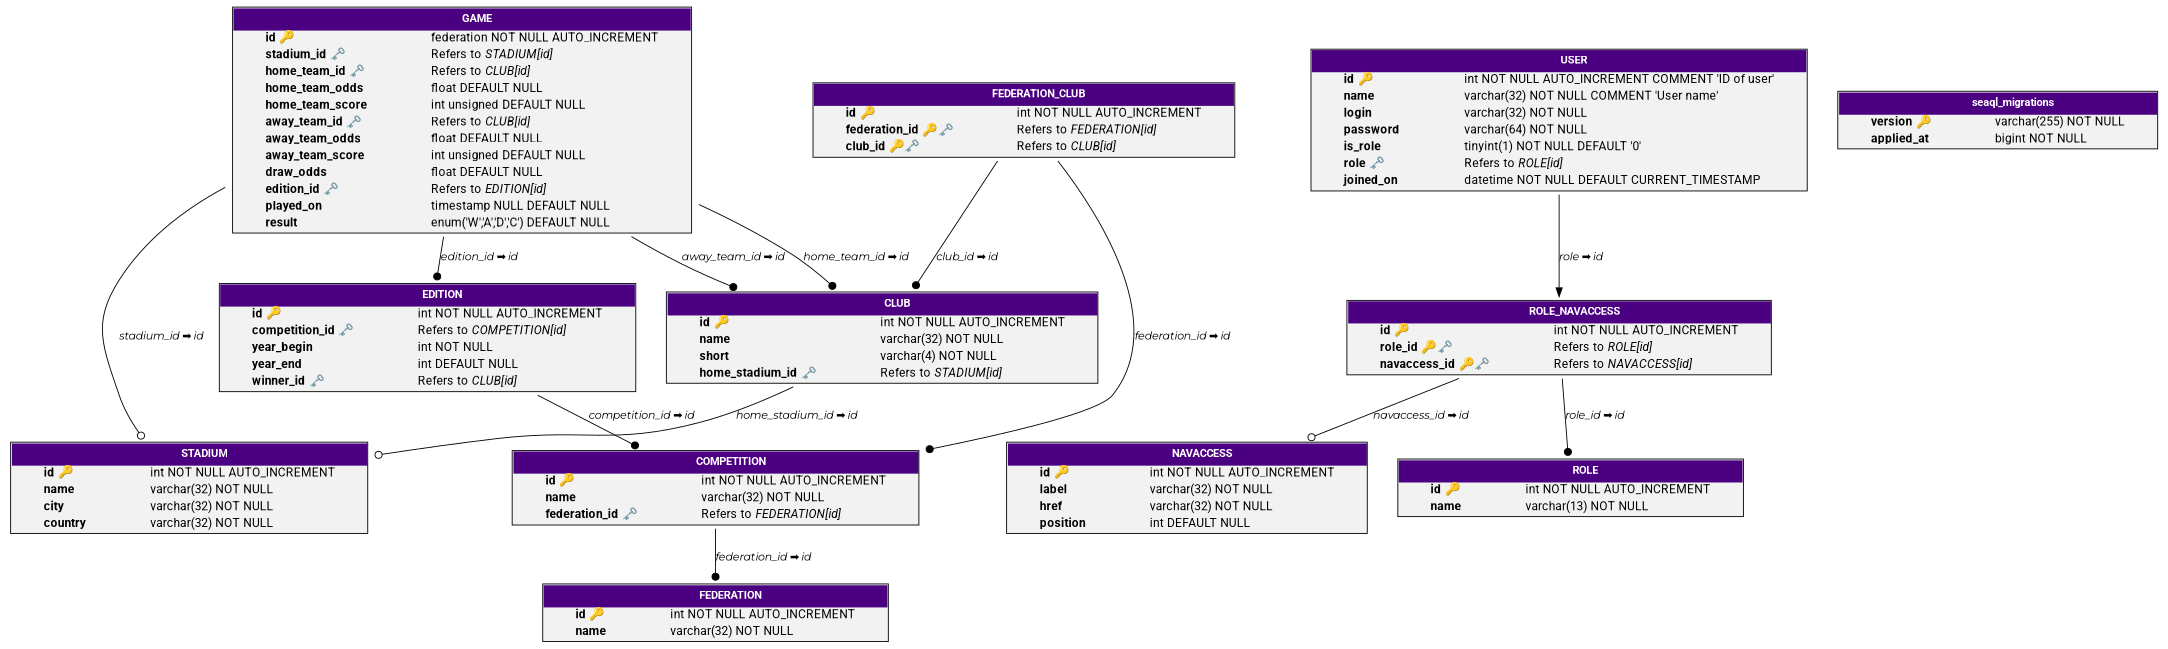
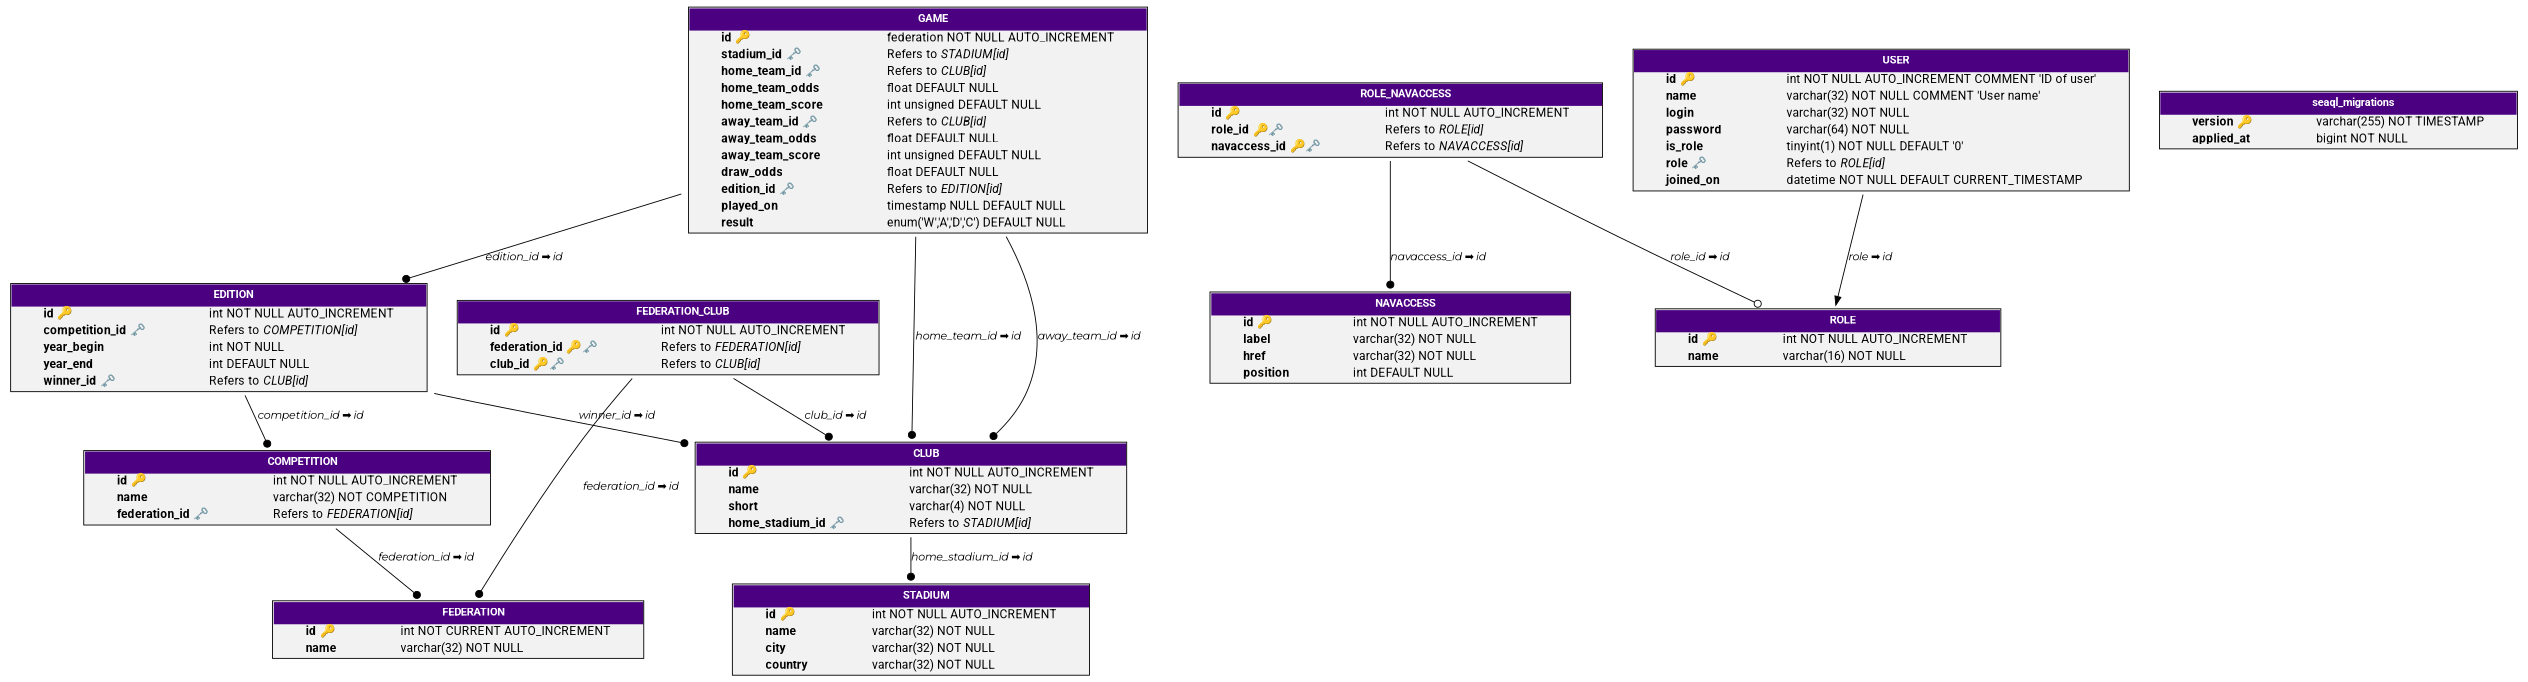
  digraph {
    fontname=Montserrat
    node [fontname=Montserrat shape=plaintext]
    edge [arrowhead=dot fontname=Montserrat fontsize=12.0]
    n1 [label=<         <TABLE BGCOLOR="grey95" BORDER="1" CELLBORDER="0" CELLSPACING="0">          <TR><TD COLSPAN="2" CELLPADDING="5" ALIGN="CENTER" BGCOLOR="indigo">         <FONT FACE="Roboto" COLOR="white" POINT-SIZE="12">         <B>CLUB</B>         </FONT></TD></TR>          <TR><TD ALIGN="LEFT" BORDER="0">         <FONT COLOR="black" FACE="Roboto"><B>id 🔑</B></FONT>         </TD><TD ALIGN="LEFT">         <FONT FACE="Roboto" COLOR="black">int NOT NULL AUTO_INCREMENT</FONT>         </TD></TR>          <TR><TD ALIGN="LEFT" BORDER="0">         <FONT COLOR="black" FACE="Roboto"><B>name</B></FONT>         </TD><TD ALIGN="LEFT">         <FONT COLOR="black" FACE="Roboto">varchar(32) NOT NULL</FONT>         </TD></TR>          <TR><TD ALIGN="LEFT" BORDER="0">         <FONT COLOR="black" FACE="Roboto"><B>short</B></FONT>         </TD><TD ALIGN="LEFT">         <FONT COLOR="black" FACE="Roboto">varchar(4) NOT NULL</FONT>         </TD></TR>          <TR><TD ALIGN="LEFT" BORDER="0">         <FONT COLOR="black" FACE="Roboto"><B>home_stadium_id 🗝️</B></FONT>         </TD><TD ALIGN="LEFT">         <FONT FACE="Roboto" COLOR="black">Refers to <I>STADIUM[id]</I></FONT>         </TD></TR>  	</TABLE> >]
    n2 [label=<         <TABLE BGCOLOR="grey95" BORDER="1" CELLBORDER="0" CELLSPACING="0">          <TR><TD COLSPAN="2" CELLPADDING="5" ALIGN="CENTER" BGCOLOR="indigo">         <FONT FACE="Roboto" COLOR="white" POINT-SIZE="12">         <B>STADIUM</B>         </FONT></TD></TR>          <TR><TD ALIGN="LEFT" BORDER="0">         <FONT COLOR="black" FACE="Roboto"><B>id 🔑</B></FONT>         </TD><TD ALIGN="LEFT">         <FONT FACE="Roboto" COLOR="black">int NOT NULL AUTO_INCREMENT</FONT>         </TD></TR>          <TR><TD ALIGN="LEFT" BORDER="0">         <FONT COLOR="black" FACE="Roboto"><B>name</B></FONT>         </TD><TD ALIGN="LEFT">         <FONT COLOR="black" FACE="Roboto">varchar(32) NOT NULL</FONT>         </TD></TR>          <TR><TD ALIGN="LEFT" BORDER="0">         <FONT COLOR="black" FACE="Roboto"><B>city</B></FONT>         </TD><TD ALIGN="LEFT">         <FONT COLOR="black" FACE="Roboto">varchar(32) NOT NULL</FONT>         </TD></TR>          <TR><TD ALIGN="LEFT" BORDER="0">         <FONT COLOR="black" FACE="Roboto"><B>country</B></FONT>         </TD><TD ALIGN="LEFT">         <FONT COLOR="black" FACE="Roboto">varchar(32) NOT NULL</FONT>         </TD></TR>  	</TABLE> >]
-   n3 [label=<         <TABLE BGCOLOR="grey95" BORDER="1" CELLBORDER="0" CELLSPACING="0">          <TR><TD COLSPAN="2" CELLPADDING="5" ALIGN="CENTER" BGCOLOR="indigo">         <FONT FACE="Roboto" COLOR="white" POINT-SIZE="12">         <B>COMPETITION</B>         </FONT></TD></TR>          <TR><TD ALIGN="LEFT" BORDER="0">         <FONT COLOR="black" FACE="Roboto"><B>id 🔑</B></FONT>         </TD><TD ALIGN="LEFT">         <FONT FACE="Roboto" COLOR="black">int NOT NULL AUTO_INCREMENT</FONT>         </TD></TR>          <TR><TD ALIGN="LEFT" BORDER="0">         <FONT COLOR="black" FACE="Roboto"><B>name</B></FONT>         </TD><TD ALIGN="LEFT">         <FONT COLOR="black" FACE="Roboto">varchar(32) NOT NULL</FONT>         </TD></TR>          <TR><TD ALIGN="LEFT" BORDER="0">         <FONT COLOR="black" FACE="Roboto"><B>federation_id 🗝️</B></FONT>         </TD><TD ALIGN="LEFT">         <FONT FACE="Roboto" COLOR="black">Refers to <I>FEDERATION[id]</I></FONT>         </TD></TR>  	</TABLE> >]
-   n4 [label=<         <TABLE BGCOLOR="grey95" BORDER="1" CELLBORDER="0" CELLSPACING="0">          <TR><TD COLSPAN="2" CELLPADDING="5" ALIGN="CENTER" BGCOLOR="indigo">         <FONT FACE="Roboto" COLOR="white" POINT-SIZE="12">         <B>FEDERATION</B>         </FONT></TD></TR>          <TR><TD ALIGN="LEFT" BORDER="0">         <FONT COLOR="black" FACE="Roboto"><B>id 🔑</B></FONT>         </TD><TD ALIGN="LEFT">         <FONT FACE="Roboto" COLOR="black">int NOT NULL AUTO_INCREMENT</FONT>         </TD></TR>          <TR><TD ALIGN="LEFT" BORDER="0">         <FONT COLOR="black" FACE="Roboto"><B>name</B></FONT>         </TD><TD ALIGN="LEFT">         <FONT COLOR="black" FACE="Roboto">varchar(32) NOT NULL</FONT>         </TD></TR>  	</TABLE> >]
+   n3 [label=<         <TABLE BGCOLOR="grey95" BORDER="1" CELLBORDER="0" CELLSPACING="0">          <TR><TD COLSPAN="2" CELLPADDING="5" ALIGN="CENTER" BGCOLOR="indigo">         <FONT FACE="Roboto" COLOR="white" POINT-SIZE="12">         <B>COMPETITION</B>         </FONT></TD></TR>          <TR><TD ALIGN="LEFT" BORDER="0">         <FONT COLOR="black" FACE="Roboto"><B>id 🔑</B></FONT>         </TD><TD ALIGN="LEFT">         <FONT FACE="Roboto" COLOR="black">int NOT NULL AUTO_INCREMENT</FONT>         </TD></TR>          <TR><TD ALIGN="LEFT" BORDER="0">         <FONT COLOR="black" FACE="Roboto"><B>name</B></FONT>         </TD><TD ALIGN="LEFT">         <FONT COLOR="black" FACE="Roboto">varchar(32) NOT COMPETITION</FONT>         </TD></TR>          <TR><TD ALIGN="LEFT" BORDER="0">         <FONT COLOR="black" FACE="Roboto"><B>federation_id 🗝️</B></FONT>         </TD><TD ALIGN="LEFT">         <FONT FACE="Roboto" COLOR="black">Refers to <I>FEDERATION[id]</I></FONT>         </TD></TR>  	</TABLE> >]
+   n4 [label=<         <TABLE BGCOLOR="grey95" BORDER="1" CELLBORDER="0" CELLSPACING="0">          <TR><TD COLSPAN="2" CELLPADDING="5" ALIGN="CENTER" BGCOLOR="indigo">         <FONT FACE="Roboto" COLOR="white" POINT-SIZE="12">         <B>FEDERATION</B>         </FONT></TD></TR>          <TR><TD ALIGN="LEFT" BORDER="0">         <FONT COLOR="black" FACE="Roboto"><B>id 🔑</B></FONT>         </TD><TD ALIGN="LEFT">         <FONT FACE="Roboto" COLOR="black">int NOT CURRENT AUTO_INCREMENT</FONT>         </TD></TR>          <TR><TD ALIGN="LEFT" BORDER="0">         <FONT COLOR="black" FACE="Roboto"><B>name</B></FONT>         </TD><TD ALIGN="LEFT">         <FONT COLOR="black" FACE="Roboto">varchar(32) NOT NULL</FONT>         </TD></TR>  	</TABLE> >]
    n5 [label=<         <TABLE BGCOLOR="grey95" BORDER="1" CELLBORDER="0" CELLSPACING="0">          <TR><TD COLSPAN="2" CELLPADDING="5" ALIGN="CENTER" BGCOLOR="indigo">         <FONT FACE="Roboto" COLOR="white" POINT-SIZE="12">         <B>EDITION</B>         </FONT></TD></TR>          <TR><TD ALIGN="LEFT" BORDER="0">         <FONT COLOR="black" FACE="Roboto"><B>id 🔑</B></FONT>         </TD><TD ALIGN="LEFT">         <FONT FACE="Roboto" COLOR="black">int NOT NULL AUTO_INCREMENT</FONT>         </TD></TR>          <TR><TD ALIGN="LEFT" BORDER="0">         <FONT COLOR="black" FACE="Roboto"><B>competition_id 🗝️</B></FONT>         </TD><TD ALIGN="LEFT">         <FONT FACE="Roboto" COLOR="black">Refers to <I>COMPETITION[id]</I></FONT>         </TD></TR>          <TR><TD ALIGN="LEFT" BORDER="0">         <FONT COLOR="black" FACE="Roboto"><B>year_begin</B></FONT>         </TD><TD ALIGN="LEFT">         <FONT COLOR="black" FACE="Roboto">int NOT NULL</FONT>         </TD></TR>          <TR><TD ALIGN="LEFT" BORDER="0">         <FONT COLOR="black" FACE="Roboto"><B>year_end</B></FONT>         </TD><TD ALIGN="LEFT">         <FONT COLOR="black" FACE="Roboto">int DEFAULT NULL</FONT>         </TD></TR>          <TR><TD ALIGN="LEFT" BORDER="0">         <FONT COLOR="black" FACE="Roboto"><B>winner_id 🗝️</B></FONT>         </TD><TD ALIGN="LEFT">         <FONT FACE="Roboto" COLOR="black">Refers to <I>CLUB[id]</I></FONT>         </TD></TR>  	</TABLE> >]
    n6 [label=<         <TABLE BGCOLOR="grey95" BORDER="1" CELLBORDER="0" CELLSPACING="0">          <TR><TD COLSPAN="2" CELLPADDING="5" ALIGN="CENTER" BGCOLOR="indigo">         <FONT FACE="Roboto" COLOR="white" POINT-SIZE="12">         <B>FEDERATION_CLUB</B>         </FONT></TD></TR>          <TR><TD ALIGN="LEFT" BORDER="0">         <FONT COLOR="black" FACE="Roboto"><B>id 🔑</B></FONT>         </TD><TD ALIGN="LEFT">         <FONT FACE="Roboto" COLOR="black">int NOT NULL AUTO_INCREMENT</FONT>         </TD></TR>          <TR><TD ALIGN="LEFT" BORDER="0">         <FONT COLOR="black" FACE="Roboto"><B>federation_id 🔑🗝️</B></FONT>         </TD><TD ALIGN="LEFT">         <FONT FACE="Roboto" COLOR="black">Refers to <I>FEDERATION[id]</I></FONT>         </TD></TR>          <TR><TD ALIGN="LEFT" BORDER="0">         <FONT COLOR="black" FACE="Roboto"><B>club_id 🔑🗝️</B></FONT>         </TD><TD ALIGN="LEFT">         <FONT FACE="Roboto" COLOR="black">Refers to <I>CLUB[id]</I></FONT>         </TD></TR>  	</TABLE> >]
    n7 [label=<         <TABLE BGCOLOR="grey95" BORDER="1" CELLBORDER="0" CELLSPACING="0">          <TR><TD COLSPAN="2" CELLPADDING="5" ALIGN="CENTER" BGCOLOR="indigo">         <FONT FACE="Roboto" COLOR="white" POINT-SIZE="12">         <B>GAME</B>         </FONT></TD></TR>          <TR><TD ALIGN="LEFT" BORDER="0">         <FONT COLOR="black" FACE="Roboto"><B>id 🔑</B></FONT>         </TD><TD ALIGN="LEFT">         <FONT FACE="Roboto" COLOR="black">federation NOT NULL AUTO_INCREMENT</FONT>         </TD></TR>          <TR><TD ALIGN="LEFT" BORDER="0">         <FONT COLOR="black" FACE="Roboto"><B>stadium_id 🗝️</B></FONT>         </TD><TD ALIGN="LEFT">         <FONT FACE="Roboto" COLOR="black">Refers to <I>STADIUM[id]</I></FONT>         </TD></TR>          <TR><TD ALIGN="LEFT" BORDER="0">         <FONT COLOR="black" FACE="Roboto"><B>home_team_id 🗝️</B></FONT>         </TD><TD ALIGN="LEFT">         <FONT FACE="Roboto" COLOR="black">Refers to <I>CLUB[id]</I></FONT>         </TD></TR>          <TR><TD ALIGN="LEFT" BORDER="0">         <FONT COLOR="black" FACE="Roboto"><B>home_team_odds</B></FONT>         </TD><TD ALIGN="LEFT">         <FONT COLOR="black" FACE="Roboto">float DEFAULT NULL</FONT>         </TD></TR>          <TR><TD ALIGN="LEFT" BORDER="0">         <FONT COLOR="black" FACE="Roboto"><B>home_team_score</B></FONT>         </TD><TD ALIGN="LEFT">         <FONT COLOR="black" FACE="Roboto">int unsigned DEFAULT NULL</FONT>         </TD></TR>          <TR><TD ALIGN="LEFT" BORDER="0">         <FONT COLOR="black" FACE="Roboto"><B>away_team_id 🗝️</B></FONT>         </TD><TD ALIGN="LEFT">         <FONT FACE="Roboto" COLOR="black">Refers to <I>CLUB[id]</I></FONT>         </TD></TR>          <TR><TD ALIGN="LEFT" BORDER="0">         <FONT COLOR="black" FACE="Roboto"><B>away_team_odds</B></FONT>         </TD><TD ALIGN="LEFT">         <FONT COLOR="black" FACE="Roboto">float DEFAULT NULL</FONT>         </TD></TR>          <TR><TD ALIGN="LEFT" BORDER="0">         <FONT COLOR="black" FACE="Roboto"><B>away_team_score</B></FONT>         </TD><TD ALIGN="LEFT">         <FONT COLOR="black" FACE="Roboto">int unsigned DEFAULT NULL</FONT>         </TD></TR>          <TR><TD ALIGN="LEFT" BORDER="0">         <FONT COLOR="black" FACE="Roboto"><B>draw_odds</B></FONT>         </TD><TD ALIGN="LEFT">         <FONT COLOR="black" FACE="Roboto">float DEFAULT NULL</FONT>         </TD></TR>          <TR><TD ALIGN="LEFT" BORDER="0">         <FONT COLOR="black" FACE="Roboto"><B>edition_id 🗝️</B></FONT>         </TD><TD ALIGN="LEFT">         <FONT FACE="Roboto" COLOR="black">Refers to <I>EDITION[id]</I></FONT>         </TD></TR>          <TR><TD ALIGN="LEFT" BORDER="0">         <FONT COLOR="black" FACE="Roboto"><B>played_on</B></FONT>         </TD><TD ALIGN="LEFT">         <FONT COLOR="black" FACE="Roboto">timestamp NULL DEFAULT NULL</FONT>         </TD></TR>          <TR><TD ALIGN="LEFT" BORDER="0">         <FONT COLOR="black" FACE="Roboto"><B>result</B></FONT>         </TD><TD ALIGN="LEFT">         <FONT COLOR="black" FACE="Roboto">enum('W','A','D','C') DEFAULT NULL</FONT>         </TD></TR>  	</TABLE> >]
    n8 [label=<         <TABLE BGCOLOR="grey95" BORDER="1" CELLBORDER="0" CELLSPACING="0">          <TR><TD COLSPAN="2" CELLPADDING="5" ALIGN="CENTER" BGCOLOR="indigo">         <FONT FACE="Roboto" COLOR="white" POINT-SIZE="12">         <B>NAVACCESS</B>         </FONT></TD></TR>          <TR><TD ALIGN="LEFT" BORDER="0">         <FONT COLOR="black" FACE="Roboto"><B>id 🔑</B></FONT>         </TD><TD ALIGN="LEFT">         <FONT FACE="Roboto" COLOR="black">int NOT NULL AUTO_INCREMENT</FONT>         </TD></TR>          <TR><TD ALIGN="LEFT" BORDER="0">         <FONT COLOR="black" FACE="Roboto"><B>label</B></FONT>         </TD><TD ALIGN="LEFT">         <FONT COLOR="black" FACE="Roboto">varchar(32) NOT NULL</FONT>         </TD></TR>          <TR><TD ALIGN="LEFT" BORDER="0">         <FONT COLOR="black" FACE="Roboto"><B>href</B></FONT>         </TD><TD ALIGN="LEFT">         <FONT COLOR="black" FACE="Roboto">varchar(32) NOT NULL</FONT>         </TD></TR>          <TR><TD ALIGN="LEFT" BORDER="0">         <FONT COLOR="black" FACE="Roboto"><B>position</B></FONT>         </TD><TD ALIGN="LEFT">         <FONT COLOR="black" FACE="Roboto">int DEFAULT NULL</FONT>         </TD></TR>  	</TABLE> >]
-   n9 [label=<         <TABLE BGCOLOR="grey95" BORDER="1" CELLBORDER="0" CELLSPACING="0">          <TR><TD COLSPAN="2" CELLPADDING="5" ALIGN="CENTER" BGCOLOR="indigo">         <FONT FACE="Roboto" COLOR="white" POINT-SIZE="12">         <B>ROLE</B>         </FONT></TD></TR>          <TR><TD ALIGN="LEFT" BORDER="0">         <FONT COLOR="black" FACE="Roboto"><B>id 🔑</B></FONT>         </TD><TD ALIGN="LEFT">         <FONT FACE="Roboto" COLOR="black">int NOT NULL AUTO_INCREMENT</FONT>         </TD></TR>          <TR><TD ALIGN="LEFT" BORDER="0">         <FONT COLOR="black" FACE="Roboto"><B>name</B></FONT>         </TD><TD ALIGN="LEFT">         <FONT COLOR="black" FACE="Roboto">varchar(13) NOT NULL</FONT>         </TD></TR>  	</TABLE> >]
+   n9 [label=<         <TABLE BGCOLOR="grey95" BORDER="1" CELLBORDER="0" CELLSPACING="0">          <TR><TD COLSPAN="2" CELLPADDING="5" ALIGN="CENTER" BGCOLOR="indigo">         <FONT FACE="Roboto" COLOR="white" POINT-SIZE="12">         <B>ROLE</B>         </FONT></TD></TR>          <TR><TD ALIGN="LEFT" BORDER="0">         <FONT COLOR="black" FACE="Roboto"><B>id 🔑</B></FONT>         </TD><TD ALIGN="LEFT">         <FONT FACE="Roboto" COLOR="black">int NOT NULL AUTO_INCREMENT</FONT>         </TD></TR>          <TR><TD ALIGN="LEFT" BORDER="0">         <FONT COLOR="black" FACE="Roboto"><B>name</B></FONT>         </TD><TD ALIGN="LEFT">         <FONT COLOR="black" FACE="Roboto">varchar(16) NOT NULL</FONT>         </TD></TR>  	</TABLE> >]
    n10 [label=<         <TABLE BGCOLOR="grey95" BORDER="1" CELLBORDER="0" CELLSPACING="0">          <TR><TD COLSPAN="2" CELLPADDING="5" ALIGN="CENTER" BGCOLOR="indigo">         <FONT FACE="Roboto" COLOR="white" POINT-SIZE="12">         <B>ROLE_NAVACCESS</B>         </FONT></TD></TR>          <TR><TD ALIGN="LEFT" BORDER="0">         <FONT COLOR="black" FACE="Roboto"><B>id 🔑</B></FONT>         </TD><TD ALIGN="LEFT">         <FONT FACE="Roboto" COLOR="black">int NOT NULL AUTO_INCREMENT</FONT>         </TD></TR>          <TR><TD ALIGN="LEFT" BORDER="0">         <FONT COLOR="black" FACE="Roboto"><B>role_id 🔑🗝️</B></FONT>         </TD><TD ALIGN="LEFT">         <FONT FACE="Roboto" COLOR="black">Refers to <I>ROLE[id]</I></FONT>         </TD></TR>          <TR><TD ALIGN="LEFT" BORDER="0">         <FONT COLOR="black" FACE="Roboto"><B>navaccess_id 🔑🗝️</B></FONT>         </TD><TD ALIGN="LEFT">         <FONT FACE="Roboto" COLOR="black">Refers to <I>NAVACCESS[id]</I></FONT>         </TD></TR>  	</TABLE> >]
    n11 [label=<         <TABLE BGCOLOR="grey95" BORDER="1" CELLBORDER="0" CELLSPACING="0">          <TR><TD COLSPAN="2" CELLPADDING="5" ALIGN="CENTER" BGCOLOR="indigo">         <FONT FACE="Roboto" COLOR="white" POINT-SIZE="12">         <B>USER</B>         </FONT></TD></TR>          <TR><TD ALIGN="LEFT" BORDER="0">         <FONT COLOR="black" FACE="Roboto"><B>id 🔑</B></FONT>         </TD><TD ALIGN="LEFT">         <FONT FACE="Roboto" COLOR="black">int NOT NULL AUTO_INCREMENT COMMENT 'ID of user'</FONT>         </TD></TR>          <TR><TD ALIGN="LEFT" BORDER="0">         <FONT COLOR="black" FACE="Roboto"><B>name</B></FONT>         </TD><TD ALIGN="LEFT">         <FONT COLOR="black" FACE="Roboto">varchar(32) NOT NULL COMMENT 'User name'</FONT>         </TD></TR>          <TR><TD ALIGN="LEFT" BORDER="0">         <FONT COLOR="black" FACE="Roboto"><B>login</B></FONT>         </TD><TD ALIGN="LEFT">         <FONT COLOR="black" FACE="Roboto">varchar(32) NOT NULL</FONT>         </TD></TR>          <TR><TD ALIGN="LEFT" BORDER="0">         <FONT COLOR="black" FACE="Roboto"><B>password</B></FONT>         </TD><TD ALIGN="LEFT">         <FONT COLOR="black" FACE="Roboto">varchar(64) NOT NULL</FONT>         </TD></TR>          <TR><TD ALIGN="LEFT" BORDER="0">         <FONT COLOR="black" FACE="Roboto"><B>is_role</B></FONT>         </TD><TD ALIGN="LEFT">         <FONT COLOR="black" FACE="Roboto">tinyint(1) NOT NULL DEFAULT '0'</FONT>         </TD></TR>          <TR><TD ALIGN="LEFT" BORDER="0">         <FONT COLOR="black" FACE="Roboto"><B>role 🗝️</B></FONT>         </TD><TD ALIGN="LEFT">         <FONT FACE="Roboto" COLOR="black">Refers to <I>ROLE[id]</I></FONT>         </TD></TR>          <TR><TD ALIGN="LEFT" BORDER="0">         <FONT COLOR="black" FACE="Roboto"><B>joined_on</B></FONT>         </TD><TD ALIGN="LEFT">         <FONT COLOR="black" FACE="Roboto">datetime NOT NULL DEFAULT CURRENT_TIMESTAMP</FONT>         </TD></TR>  	</TABLE> >]
-   n12 [label=<         <TABLE BGCOLOR="grey95" BORDER="1" CELLBORDER="0" CELLSPACING="0">          <TR><TD COLSPAN="2" CELLPADDING="5" ALIGN="CENTER" BGCOLOR="indigo">         <FONT FACE="Roboto" COLOR="white" POINT-SIZE="12">         <B>seaql_migrations</B>         </FONT></TD></TR>          <TR><TD ALIGN="LEFT" BORDER="0">         <FONT COLOR="black" FACE="Roboto"><B>version 🔑</B></FONT>         </TD><TD ALIGN="LEFT">         <FONT FACE="Roboto" COLOR="black">varchar(255) NOT NULL</FONT>         </TD></TR>          <TR><TD ALIGN="LEFT" BORDER="0">         <FONT COLOR="black" FACE="Roboto"><B>applied_at</B></FONT>         </TD><TD ALIGN="LEFT">         <FONT COLOR="black" FACE="Roboto">bigint NOT NULL</FONT>         </TD></TR>  	</TABLE> >]
-   n1 -> n2 [arrowhead=odot label=<<I>home_stadium_id ➡ id</I>>]
+   n12 [label=<         <TABLE BGCOLOR="grey95" BORDER="1" CELLBORDER="0" CELLSPACING="0">          <TR><TD COLSPAN="2" CELLPADDING="5" ALIGN="CENTER" BGCOLOR="indigo">         <FONT FACE="Roboto" COLOR="white" POINT-SIZE="12">         <B>seaql_migrations</B>         </FONT></TD></TR>          <TR><TD ALIGN="LEFT" BORDER="0">         <FONT COLOR="black" FACE="Roboto"><B>version 🔑</B></FONT>         </TD><TD ALIGN="LEFT">         <FONT FACE="Roboto" COLOR="black">varchar(255) NOT TIMESTAMP</FONT>         </TD></TR>          <TR><TD ALIGN="LEFT" BORDER="0">         <FONT COLOR="black" FACE="Roboto"><B>applied_at</B></FONT>         </TD><TD ALIGN="LEFT">         <FONT COLOR="black" FACE="Roboto">bigint NOT NULL</FONT>         </TD></TR>  	</TABLE> >]
+   n1 -> n2 [label=<<I>home_stadium_id ➡ id</I>>]
    n3 -> n4 [label=<<I>federation_id ➡ id</I>>]
+   n5 -> n1 [label=<<I>winner_id ➡ id</I>>]
    n5 -> n3 [label=<<I>competition_id ➡ id</I>>]
    n6 -> n1 [label=<<I>club_id ➡ id</I>>]
-   n6 -> n3 [label=<<I>federation_id ➡ id</I>>]
+   n6 -> n4 [label=<<I>federation_id ➡ id</I>>]
    n7 -> n1 [label=<<I>home_team_id ➡ id</I>>]
    n7 -> n1 [label=<<I>away_team_id ➡ id</I>>]
-   n7 -> n2 [arrowhead=odot label=<<I>stadium_id ➡ id</I>>]
    n7 -> n5 [label=<<I>edition_id ➡ id</I>>]
-   n10 -> n8 [arrowhead=odot label=<<I>navaccess_id ➡ id</I>>]
-   n10 -> n9 [label=<<I>role_id ➡ id</I>>]
-   n11 -> n10 [arrowhead=normal label=<<I>role ➡ id</I>>]
+   n10 -> n8 [label=<<I>navaccess_id ➡ id</I>>]
+   n10 -> n9 [arrowhead=odot label=<<I>role_id ➡ id</I>>]
+   n11 -> n9 [arrowhead=normal label=<<I>role ➡ id</I>>]
  }
